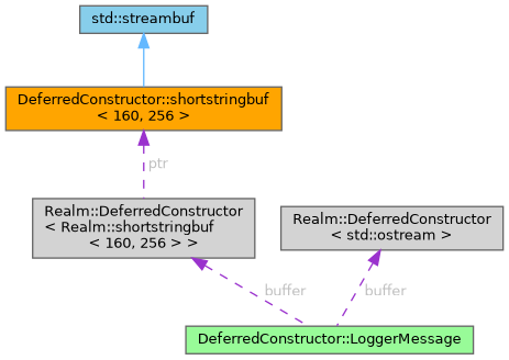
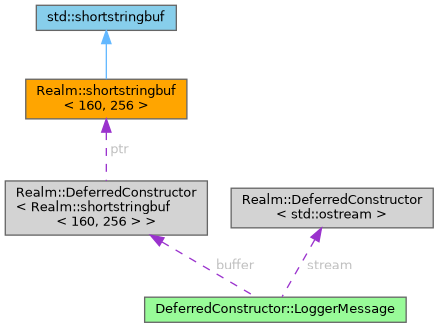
  digraph {
    rankdir=TB
    node [color=gray40 fillcolor=lightgrey fontname=Helvetica fontsize=10 shape=box style=filled]
    edge [color=darkorchid3 dir=back fontcolor=grey fontname=Helvetica fontsize=10 labelfontname=Helvetica labelfontsize=10 style=dashed]
    n1 [fillcolor=palegreen fontcolor=black height=0.2 label="DeferredConstructor::LoggerMessage" width=0.4]
    n2 [height=0.2 label="Realm::DeferredConstructor\l\< Realm::shortstringbuf\l\< 160, 256 \> \>" width=0.4]
-   n3 [fillcolor=orange height=0.2 label="DeferredConstructor::shortstringbuf\l\< 160, 256 \>" width=0.4]
-   n4 [fillcolor=skyblue height=0.2 label="std::streambuf" width=0.4]
+   n3 [fillcolor=orange height=0.2 label="Realm::shortstringbuf\l\< 160, 256 \>" width=0.4]
+   n4 [fillcolor=skyblue height=0.2 label="std::shortstringbuf" width=0.4]
    n5 [height=0.2 label="Realm::DeferredConstructor\l\< std::ostream \>" width=0.4]
    n2 -> n1 [label=" buffer"]
    n3 -> n2 [label=" ptr"]
    n4 -> n3 [color=steelblue1 style=solid fontcolor=""]
-   n5 -> n1 [label=" buffer"]
+   n5 -> n1 [label=" stream"]
  }
